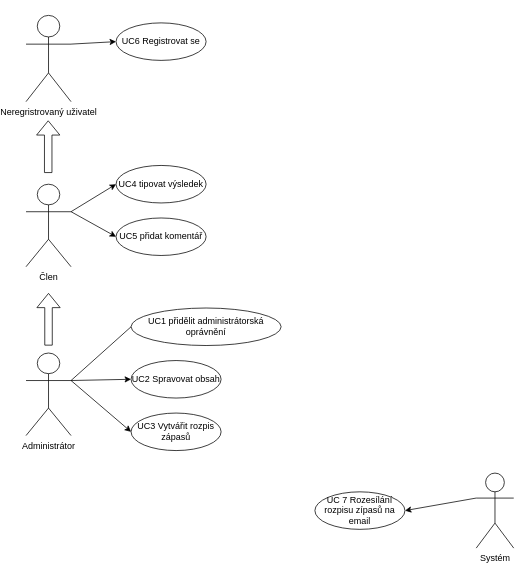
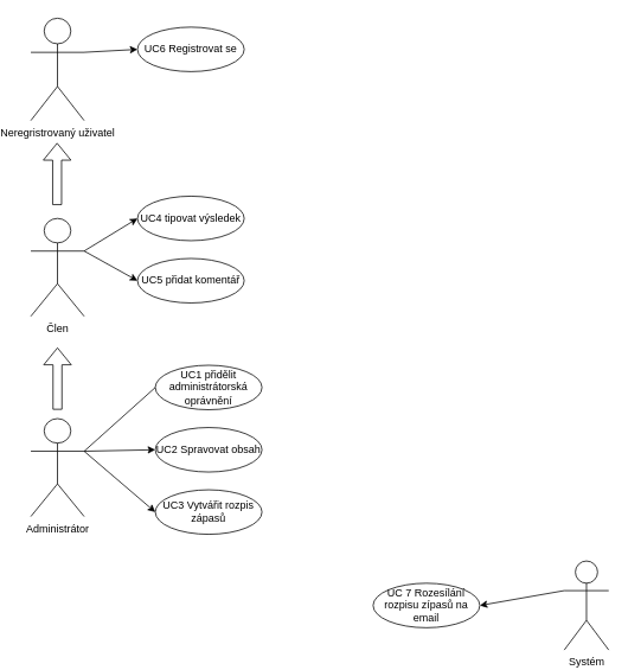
  <mxCell id="0" />
  <mxCell id="1" parent="0" />
  <mxCell id="2" style="edgeStyle=none;html=1;exitX=1;exitY=0.333;exitDx=0;exitDy=0;exitPerimeter=0;entryX=0;entryY=0.5;entryDx=0;entryDy=0;" edge="1" parent="1" source="4" target="14"><mxGeometry relative="1" as="geometry" /></mxCell>
  <mxCell id="3" style="edgeStyle=none;html=1;exitX=1;exitY=0.333;exitDx=0;exitDy=0;exitPerimeter=0;entryX=0;entryY=0.5;entryDx=0;entryDy=0;" edge="1" parent="1" source="4" target="15"><mxGeometry relative="1" as="geometry" /></mxCell>
  <mxCell id="4" value="Člen" style="shape=umlActor;verticalLabelPosition=bottom;verticalAlign=top;html=1;outlineConnect=0;" vertex="1" parent="1"><mxGeometry x="20" y="245" width="60" height="110" as="geometry" /></mxCell>
  <mxCell id="5" style="edgeStyle=none;html=1;exitX=1;exitY=0.333;exitDx=0;exitDy=0;exitPerimeter=0;entryX=0;entryY=0.5;entryDx=0;entryDy=0;" edge="1" parent="1" source="6" target="16"><mxGeometry relative="1" as="geometry" /></mxCell>
  <mxCell id="6" value="Neregristrovaný uživatel&lt;br&gt;" style="shape=umlActor;verticalLabelPosition=bottom;verticalAlign=top;html=1;outlineConnect=0;" vertex="1" parent="1"><mxGeometry x="20" y="20" width="60" height="115" as="geometry" /></mxCell>
  <mxCell id="7" style="edgeStyle=none;html=1;exitX=1;exitY=0.333;exitDx=0;exitDy=0;exitPerimeter=0;entryX=0;entryY=0.5;entryDx=0;entryDy=0;endArrow=none;" edge="1" parent="1" source="10" target="11"><mxGeometry relative="1" as="geometry" /></mxCell>
  <mxCell id="8" style="edgeStyle=none;html=1;exitX=1;exitY=0.333;exitDx=0;exitDy=0;exitPerimeter=0;entryX=0;entryY=0.5;entryDx=0;entryDy=0;" edge="1" parent="1" source="10" target="12"><mxGeometry relative="1" as="geometry" /></mxCell>
  <mxCell id="9" style="edgeStyle=none;html=1;exitX=1;exitY=0.333;exitDx=0;exitDy=0;exitPerimeter=0;entryX=0;entryY=0.5;entryDx=0;entryDy=0;" edge="1" parent="1" source="10" target="13"><mxGeometry relative="1" as="geometry" /></mxCell>
  <mxCell id="10" value="Administrátor" style="shape=umlActor;verticalLabelPosition=bottom;verticalAlign=top;html=1;outlineConnect=0;" vertex="1" parent="1"><mxGeometry x="20" y="470" width="60" height="110" as="geometry" /></mxCell>
- <mxCell id="11" value="UC1 přidělit administrátorská oprávnění" style="ellipse;whiteSpace=wrap;html=1;" vertex="1" parent="1"><mxGeometry x="160" y="410" width="200" height="50" as="geometry" /></mxCell>
+ <mxCell id="11" value="UC1 přidělit administrátorská oprávnění" style="ellipse;whiteSpace=wrap;html=1;" vertex="1" parent="1"><mxGeometry x="160" y="410" width="120" height="50" as="geometry" /></mxCell>
  <mxCell id="12" value="UC2 Spravovat obsah" style="ellipse;whiteSpace=wrap;html=1;" vertex="1" parent="1"><mxGeometry x="160" y="480" width="120" height="50" as="geometry" /></mxCell>
  <mxCell id="13" value="UC3 Vytvářit rozpis zápasů" style="ellipse;whiteSpace=wrap;html=1;" vertex="1" parent="1"><mxGeometry x="160" y="550" width="120" height="50" as="geometry" /></mxCell>
  <mxCell id="14" value="UC4 tipovat výsledek" style="ellipse;whiteSpace=wrap;html=1;" vertex="1" parent="1"><mxGeometry x="140" y="220" width="120" height="50" as="geometry" /></mxCell>
  <mxCell id="15" value="UC5 přidat komentář" style="ellipse;whiteSpace=wrap;html=1;" vertex="1" parent="1"><mxGeometry x="140" y="290" width="120" height="50" as="geometry" /></mxCell>
  <mxCell id="16" value="UC6 Registrovat se" style="ellipse;whiteSpace=wrap;html=1;" vertex="1" parent="1"><mxGeometry x="140" y="30" width="120" height="50" as="geometry" /></mxCell>
  <mxCell id="17" style="edgeStyle=none;html=1;exitX=0;exitY=0.333;exitDx=0;exitDy=0;exitPerimeter=0;entryX=1;entryY=0.5;entryDx=0;entryDy=0;" edge="1" parent="1" source="18" target="19"><mxGeometry relative="1" as="geometry" /></mxCell>
  <mxCell id="18" value="Systém" style="shape=umlActor;verticalLabelPosition=bottom;verticalAlign=top;html=1;outlineConnect=0;" vertex="1" parent="1"><mxGeometry x="620" y="630" width="50" height="100" as="geometry" /></mxCell>
  <mxCell id="19" value="UC 7 Rozesílání rozpisu zípasů na email" style="ellipse;whiteSpace=wrap;html=1;" vertex="1" parent="1"><mxGeometry x="405" y="655" width="120" height="50" as="geometry" /></mxCell>
  <mxCell id="20" value="" style="shape=flexArrow;endArrow=classic;html=1;" edge="1" parent="1"><mxGeometry width="50" height="50" relative="1" as="geometry"><mxPoint x="50" y="460" as="sourcePoint" /><mxPoint x="50" y="390" as="targetPoint" /></mxGeometry></mxCell>
  <mxCell id="21" value="" style="shape=flexArrow;endArrow=classic;html=1;" edge="1" parent="1"><mxGeometry width="50" height="50" relative="1" as="geometry"><mxPoint x="49.58" y="230" as="sourcePoint" /><mxPoint x="49.58" y="160" as="targetPoint" /></mxGeometry></mxCell>
